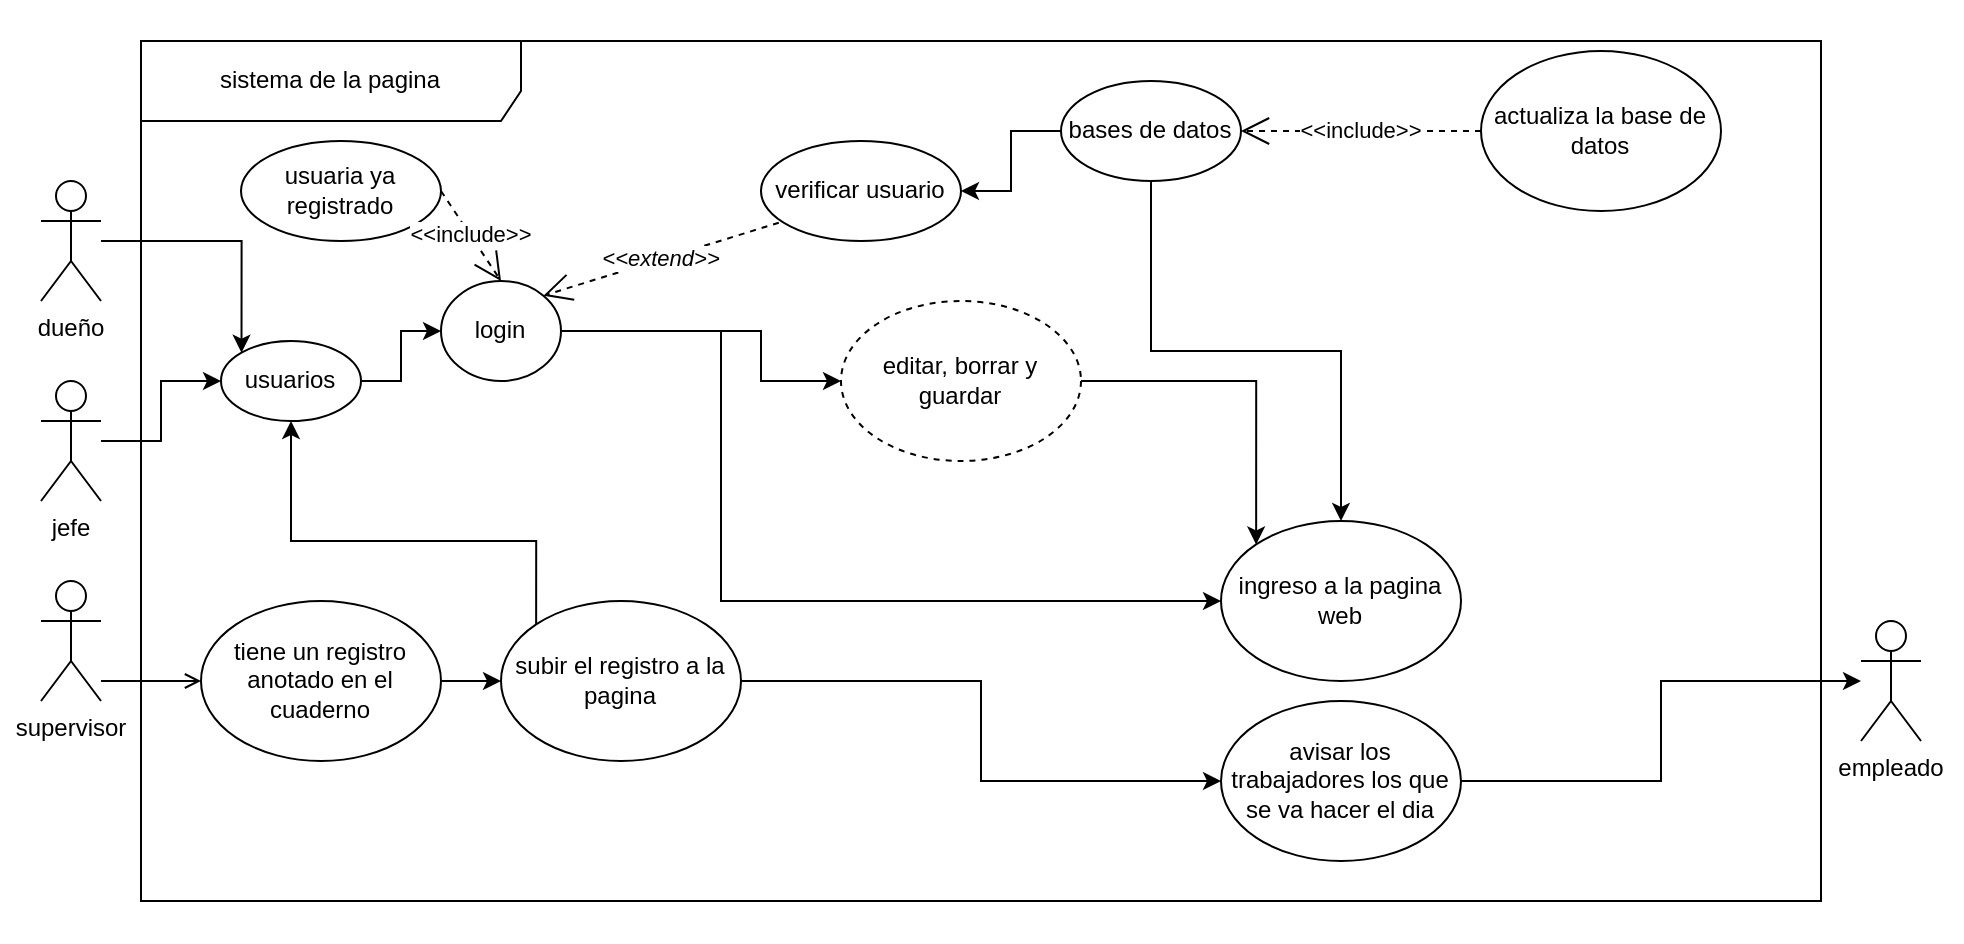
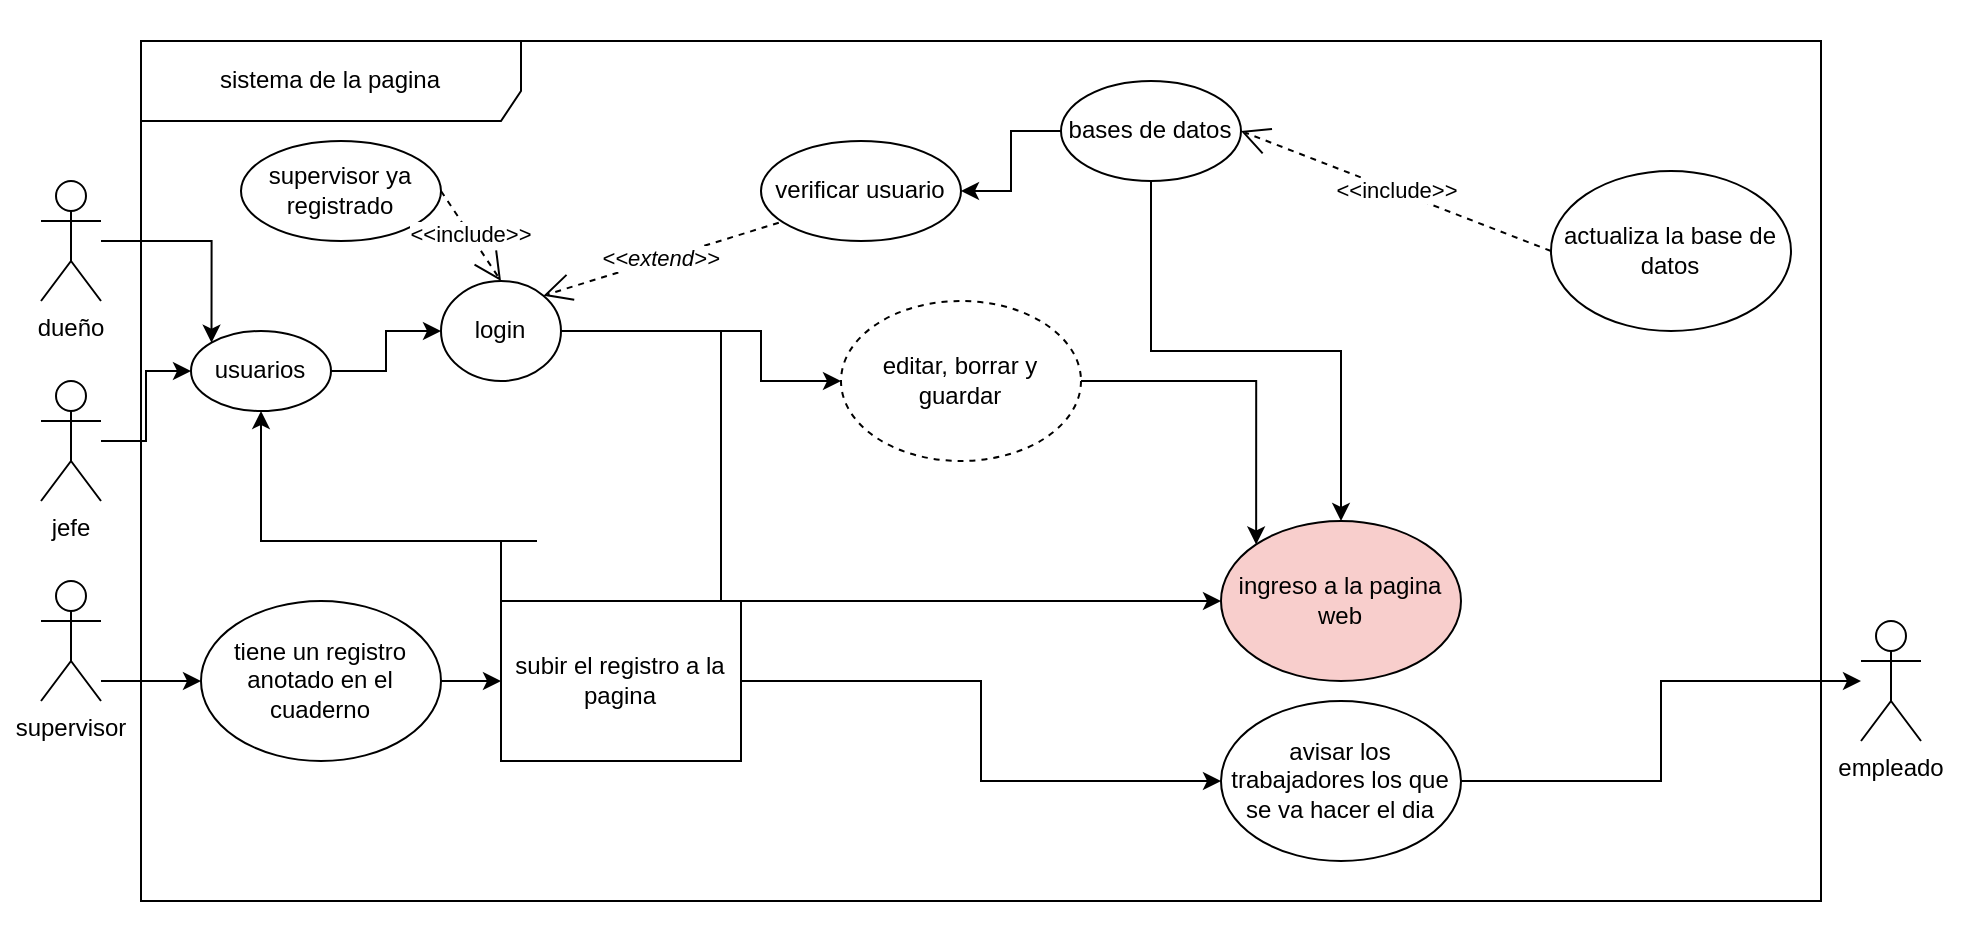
  <mxCell id="0" />
  <mxCell id="1" parent="0" />
  <mxCell id="2" value="sistema de la pagina" style="shape=umlFrame;whiteSpace=wrap;html=1;labelBackgroundColor=none;labelBorderColor=none;fontColor=default;gradientColor=none;swimlaneFillColor=default;width=190;height=40;" parent="1" vertex="1"><mxGeometry x="70" y="20" width="840" height="430" as="geometry" /></mxCell>
  <mxCell id="3" style="edgeStyle=orthogonalEdgeStyle;rounded=0;orthogonalLoop=1;jettySize=auto;html=1;entryX=0;entryY=0;entryDx=0;entryDy=0;" parent="1" source="4" target="33" edge="1"><mxGeometry relative="1" as="geometry" /></mxCell>
  <mxCell id="4" value="dueño" style="shape=umlActor;verticalLabelPosition=bottom;verticalAlign=top;html=1;outlineConnect=0;" parent="1" vertex="1"><mxGeometry x="20" y="90" width="30" height="60" as="geometry" /></mxCell>
  <mxCell id="5" style="edgeStyle=orthogonalEdgeStyle;rounded=0;orthogonalLoop=1;jettySize=auto;html=1;entryX=0;entryY=0.5;entryDx=0;entryDy=0;" parent="1" source="6" target="33" edge="1"><mxGeometry relative="1" as="geometry" /></mxCell>
  <mxCell id="6" value="jefe" style="shape=umlActor;verticalLabelPosition=bottom;verticalAlign=top;html=1;outlineConnect=0;" parent="1" vertex="1"><mxGeometry x="20" y="190" width="30" height="60" as="geometry" /></mxCell>
- <mxCell id="7" style="edgeStyle=orthogonalEdgeStyle;rounded=0;orthogonalLoop=1;jettySize=auto;html=1;labelBorderColor=none;fontColor=default;endArrow=open;" parent="1" source="8" target="25" edge="1"><mxGeometry relative="1" as="geometry"><Array as="points"><mxPoint x="90" y="340" /><mxPoint x="90" y="340" /></Array></mxGeometry></mxCell>
+ <mxCell id="7" style="edgeStyle=orthogonalEdgeStyle;rounded=0;orthogonalLoop=1;jettySize=auto;html=1;labelBorderColor=none;fontColor=default;" parent="1" source="8" target="25" edge="1"><mxGeometry relative="1" as="geometry"><Array as="points"><mxPoint x="90" y="340" /><mxPoint x="90" y="340" /></Array></mxGeometry></mxCell>
  <mxCell id="8" value="supervisor" style="shape=umlActor;verticalLabelPosition=bottom;verticalAlign=top;html=1;outlineConnect=0;" parent="1" vertex="1"><mxGeometry x="20" y="290" width="30" height="60" as="geometry" /></mxCell>
  <mxCell id="9" value="empleado" style="shape=umlActor;verticalLabelPosition=bottom;verticalAlign=top;html=1;outlineConnect=0;" parent="1" vertex="1"><mxGeometry x="930" y="310" width="30" height="60" as="geometry" /></mxCell>
  <mxCell id="10" style="edgeStyle=orthogonalEdgeStyle;rounded=0;orthogonalLoop=1;jettySize=auto;html=1;entryX=0;entryY=0.5;entryDx=0;entryDy=0;labelBorderColor=none;fontColor=default;" parent="1" source="12" target="18" edge="1"><mxGeometry relative="1" as="geometry"><Array as="points"><mxPoint x="360" y="165" /><mxPoint x="360" y="300" /></Array><mxPoint x="450" y="305" as="targetPoint" /></mxGeometry></mxCell>
  <mxCell id="11" style="edgeStyle=orthogonalEdgeStyle;rounded=0;orthogonalLoop=1;jettySize=auto;html=1;labelBorderColor=none;fontColor=default;" parent="1" source="12" target="23" edge="1"><mxGeometry relative="1" as="geometry"><Array as="points"><mxPoint x="380" y="165" /><mxPoint x="380" y="190" /></Array></mxGeometry></mxCell>
  <mxCell id="12" value="login" style="ellipse;whiteSpace=wrap;html=1;" parent="1" vertex="1"><mxGeometry x="220" y="140" width="60" height="50" as="geometry" /></mxCell>
  <mxCell id="13" value="verificar usuario" style="ellipse;whiteSpace=wrap;html=1;" parent="1" vertex="1"><mxGeometry x="380" y="70" width="100" height="50" as="geometry" /></mxCell>
  <mxCell id="14" style="edgeStyle=orthogonalEdgeStyle;rounded=0;orthogonalLoop=1;jettySize=auto;html=1;labelBorderColor=none;fontColor=default;" parent="1" source="16" target="13" edge="1"><mxGeometry relative="1" as="geometry" /></mxCell>
  <mxCell id="15" style="edgeStyle=orthogonalEdgeStyle;rounded=0;orthogonalLoop=1;jettySize=auto;html=1;labelBorderColor=none;fontColor=default;" parent="1" source="16" target="18" edge="1"><mxGeometry relative="1" as="geometry" /></mxCell>
  <mxCell id="16" value="bases de datos" style="ellipse;whiteSpace=wrap;html=1;" parent="1" vertex="1"><mxGeometry x="530" y="40" width="90" height="50" as="geometry" /></mxCell>
  <mxCell id="17" value="&amp;lt;&amp;lt;extend&amp;gt;&amp;gt;" style="endArrow=open;endSize=12;dashed=1;rounded=0;entryX=1;entryY=0;entryDx=0;entryDy=0;exitX=0.089;exitY=0.817;exitDx=0;exitDy=0;verticalAlign=middle;horizontal=1;labelPosition=center;verticalLabelPosition=middle;align=center;labelBorderColor=none;spacingTop=0;html=1;fontColor=default;fontStyle=2;exitPerimeter=0;" parent="1" source="13" target="12" edge="1"><mxGeometry width="160" relative="1" as="geometry"><mxPoint x="200" y="90" as="sourcePoint" /><mxPoint x="360" y="90" as="targetPoint" /></mxGeometry></mxCell>
- <mxCell id="18" value="ingreso a la pagina web" style="ellipse;whiteSpace=wrap;html=1;fontColor=default;" parent="1" vertex="1"><mxGeometry x="610" y="260" width="120" height="80" as="geometry" /></mxCell>
+ <mxCell id="18" value="ingreso a la pagina web" style="ellipse;whiteSpace=wrap;html=1;fontColor=default;fillColor=#f8cecc;" parent="1" vertex="1"><mxGeometry x="610" y="260" width="120" height="80" as="geometry" /></mxCell>
  <mxCell id="19" style="edgeStyle=orthogonalEdgeStyle;rounded=0;orthogonalLoop=1;jettySize=auto;html=1;labelBorderColor=none;fontColor=default;" parent="1" source="21" target="29" edge="1"><mxGeometry relative="1" as="geometry" /></mxCell>
  <mxCell id="20" style="edgeStyle=orthogonalEdgeStyle;rounded=0;orthogonalLoop=1;jettySize=auto;html=1;entryX=0.5;entryY=1;entryDx=0;entryDy=0;exitX=0;exitY=0;exitDx=0;exitDy=0;" parent="1" source="21" target="33" edge="1"><mxGeometry relative="1" as="geometry"><Array as="points"><mxPoint x="268" y="270" /><mxPoint x="145" y="270" /></Array></mxGeometry></mxCell>
- <mxCell id="21" value="subir el registro a la pagina" style="ellipse;whiteSpace=wrap;html=1;fontColor=default;" parent="1" vertex="1"><mxGeometry x="250" y="300" width="120" height="80" as="geometry" /></mxCell>
+ <mxCell id="21" value="subir el registro a la pagina" style="whiteSpace=wrap;html=1;fontColor=default;rounded=0;" parent="1" vertex="1"><mxGeometry x="250" y="300" width="120" height="80" as="geometry" /></mxCell>
  <mxCell id="22" style="edgeStyle=orthogonalEdgeStyle;rounded=0;orthogonalLoop=1;jettySize=auto;html=1;entryX=0;entryY=0;entryDx=0;entryDy=0;labelBorderColor=none;fontColor=default;" parent="1" source="23" target="18" edge="1"><mxGeometry relative="1" as="geometry" /></mxCell>
  <mxCell id="23" value="editar, borrar y guardar" style="ellipse;whiteSpace=wrap;html=1;fontColor=default;dashed=1;" parent="1" vertex="1"><mxGeometry x="420" y="150" width="120" height="80" as="geometry" /></mxCell>
  <mxCell id="24" value="" style="edgeStyle=orthogonalEdgeStyle;rounded=0;orthogonalLoop=1;jettySize=auto;html=1;labelBorderColor=none;fontColor=default;" parent="1" source="25" target="21" edge="1"><mxGeometry relative="1" as="geometry" /></mxCell>
  <mxCell id="25" value="tiene un registro anotado en el cuaderno" style="ellipse;whiteSpace=wrap;html=1;fontColor=default;" parent="1" vertex="1"><mxGeometry x="100" y="300" width="120" height="80" as="geometry" /></mxCell>
- <mxCell id="26" value="actualiza la base de datos" style="ellipse;whiteSpace=wrap;html=1;fontColor=default;" parent="1" vertex="1"><mxGeometry x="740" y="25" width="120" height="80" as="geometry" /></mxCell>
+ <mxCell id="26" value="actualiza la base de datos" style="ellipse;whiteSpace=wrap;html=1;fontColor=default;" parent="1" vertex="1"><mxGeometry x="775" y="85" width="120" height="80" as="geometry" /></mxCell>
  <mxCell id="27" value="&amp;lt;&amp;lt;include&amp;gt;&amp;gt;" style="endArrow=open;endSize=12;dashed=1;html=1;rounded=0;labelBorderColor=none;fontColor=default;exitX=0;exitY=0.5;exitDx=0;exitDy=0;entryX=1;entryY=0.5;entryDx=0;entryDy=0;" parent="1" source="26" target="16" edge="1"><mxGeometry width="160" relative="1" as="geometry"><mxPoint x="740" y="140" as="sourcePoint" /><mxPoint x="900" y="140" as="targetPoint" /></mxGeometry></mxCell>
  <mxCell id="28" style="edgeStyle=orthogonalEdgeStyle;rounded=0;orthogonalLoop=1;jettySize=auto;html=1;labelBorderColor=none;fontColor=default;" parent="1" source="29" target="9" edge="1"><mxGeometry relative="1" as="geometry" /></mxCell>
  <mxCell id="29" value="avisar los trabajadores los que se va hacer el dia" style="ellipse;whiteSpace=wrap;html=1;fontColor=default;" parent="1" vertex="1"><mxGeometry x="610" y="350" width="120" height="80" as="geometry" /></mxCell>
- <mxCell id="30" value="usuaria ya registrado" style="ellipse;whiteSpace=wrap;html=1;" parent="1" vertex="1"><mxGeometry x="120" y="70" width="100" height="50" as="geometry" /></mxCell>
+ <mxCell id="30" value="supervisor ya registrado" style="ellipse;whiteSpace=wrap;html=1;" parent="1" vertex="1"><mxGeometry x="120" y="70" width="100" height="50" as="geometry" /></mxCell>
  <mxCell id="31" value="&amp;lt;&amp;lt;include&amp;gt;&amp;gt;" style="endArrow=open;endSize=12;dashed=1;html=1;rounded=0;labelBorderColor=none;fontColor=default;exitX=1;exitY=0.5;exitDx=0;exitDy=0;entryX=0.5;entryY=0;entryDx=0;entryDy=0;" parent="1" source="30" target="12" edge="1"><mxGeometry width="160" relative="1" as="geometry"><mxPoint x="360" y="105" as="sourcePoint" /><mxPoint x="240" y="105" as="targetPoint" /></mxGeometry></mxCell>
  <mxCell id="32" style="edgeStyle=orthogonalEdgeStyle;rounded=0;orthogonalLoop=1;jettySize=auto;html=1;entryX=0;entryY=0.5;entryDx=0;entryDy=0;" parent="1" source="33" target="12" edge="1"><mxGeometry relative="1" as="geometry" /></mxCell>
- <mxCell id="33" value="usuarios" style="ellipse;whiteSpace=wrap;html=1;" parent="1" vertex="1"><mxGeometry x="110" y="170" width="70" height="40" as="geometry" /></mxCell>
+ <mxCell id="33" value="usuarios" style="ellipse;whiteSpace=wrap;html=1;" parent="1" vertex="1"><mxGeometry x="95" y="165" width="70" height="40" as="geometry" /></mxCell>
